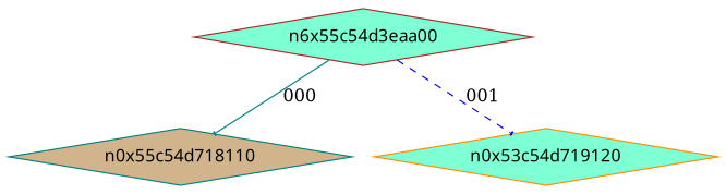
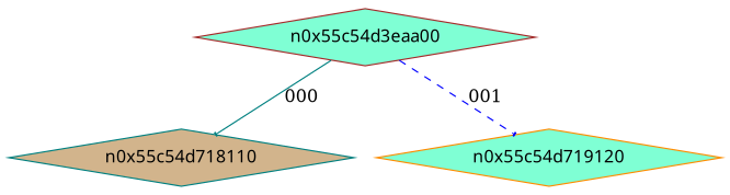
  digraph {
    node [fillcolor=aquamarine fontname=Terminus shape=diamond style=filled]
    edge [arrowhead=tee arrowsize=.3]
-   n0x55c54d3eaa00 [color=brown height=.1 width=.1 label=n6x55c54d3eaa00]
+   n0x55c54d3eaa00 [color=brown height=.1 width=.1]
    n2 [color=teal fillcolor=tan height=.1 label=n0x55c54d718110 width=.1]
-   n0x55c54d719120 [color=darkorange height=.1 width=.1 label=n0x53c54d719120]
+   n0x55c54d719120 [color=darkorange height=.1 width=.1]
    n0x55c54d3eaa00 -> n2 [color=teal label=000 style=solid]
    n0x55c54d3eaa00 -> n0x55c54d719120 [color=blue label=001 style=dashed]
  }
